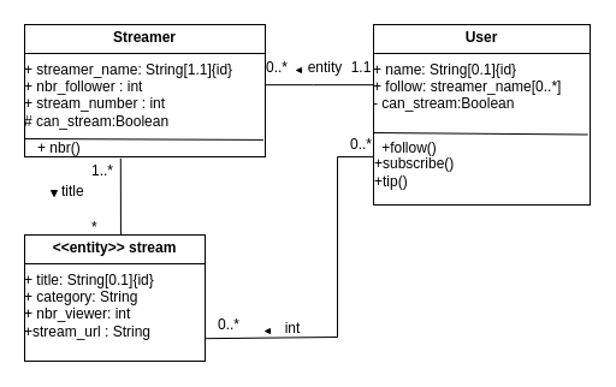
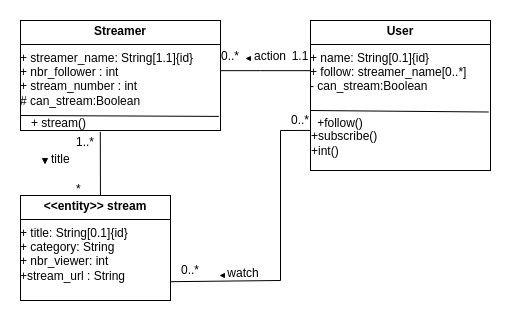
  <mxCell id="0" />
  <mxCell id="1" parent="0" />
  <mxCell id="2" value="&lt;p style=&quot;margin:0px;margin-top:4px;text-align:center;&quot;&gt;&lt;b&gt;Streamer&lt;/b&gt;&lt;/p&gt;&lt;hr size=&quot;1&quot; style=&quot;border-style:solid;&quot;&gt;&lt;div style=&quot;height:2px;&quot;&gt;+ streamer_name: String[1.1]{id}&lt;br&gt;&lt;/div&gt;&lt;div style=&quot;height:2px;&quot;&gt;&lt;br&gt;&lt;/div&gt;&lt;div style=&quot;height:2px;&quot;&gt;&lt;br&gt;&lt;/div&gt;&lt;div style=&quot;height:2px;&quot;&gt;&lt;br&gt;&lt;/div&gt;&lt;div style=&quot;height:2px;&quot;&gt;&lt;br&gt;&lt;/div&gt;&lt;div style=&quot;height:2px;&quot;&gt;&lt;br&gt;&lt;/div&gt;&lt;div style=&quot;height:2px;&quot;&gt;&lt;br&gt;&lt;/div&gt;&lt;div style=&quot;height:2px;&quot;&gt;+ nbr_follower : int&lt;br&gt;&lt;/div&gt;&lt;div style=&quot;height:2px;&quot;&gt;&lt;br&gt;&lt;/div&gt;&lt;div style=&quot;height:2px;&quot;&gt;&lt;br&gt;&lt;/div&gt;&lt;div style=&quot;height:2px;&quot;&gt;&lt;br&gt;&lt;/div&gt;&lt;div style=&quot;height:2px;&quot;&gt;&lt;br&gt;&lt;/div&gt;&lt;div style=&quot;height:2px;&quot;&gt;&lt;br&gt;&lt;/div&gt;&lt;div style=&quot;height:2px;&quot;&gt;&lt;br&gt;&lt;/div&gt;&lt;div style=&quot;height:2px;&quot;&gt;+ stream_number : int&lt;br&gt;# can_stream:Boolean&lt;/div&gt;" style="verticalAlign=top;align=left;overflow=fill;html=1;whiteSpace=wrap;" vertex="1" parent="1"><mxGeometry x="20" y="20" width="200" height="110" as="geometry" /></mxCell>
  <mxCell id="3" value="&lt;p style=&quot;margin:0px;margin-top:4px;text-align:center;&quot;&gt;&lt;b&gt;&amp;lt;&amp;lt;entity&amp;gt;&amp;gt; stream&lt;/b&gt;&lt;/p&gt;&lt;hr size=&quot;1&quot; style=&quot;border-style:solid;&quot;&gt;&lt;div style=&quot;height:2px;&quot;&gt;+ title: String[0.1]{id}&lt;br&gt;&lt;/div&gt;&lt;div style=&quot;height:2px;&quot;&gt;&lt;br&gt;&lt;/div&gt;&lt;div style=&quot;height:2px;&quot;&gt;&lt;br&gt;&lt;/div&gt;&lt;div style=&quot;height:2px;&quot;&gt;&lt;br&gt;&lt;/div&gt;&lt;div style=&quot;height:2px;&quot;&gt;&lt;br&gt;&lt;/div&gt;&lt;div style=&quot;height:2px;&quot;&gt;&lt;br&gt;&lt;/div&gt;&lt;div style=&quot;height:2px;&quot;&gt;&lt;br&gt;&lt;/div&gt;&lt;div style=&quot;height:2px;&quot;&gt;+ category: String&lt;br&gt;&lt;/div&gt;&lt;div style=&quot;height:2px;&quot;&gt;&lt;br&gt;&lt;/div&gt;&lt;div style=&quot;height:2px;&quot;&gt;&lt;br&gt;&lt;/div&gt;&lt;div style=&quot;height:2px;&quot;&gt;&lt;br&gt;&lt;/div&gt;&lt;div style=&quot;height:2px;&quot;&gt;&lt;br&gt;&lt;/div&gt;&lt;div style=&quot;height:2px;&quot;&gt;&lt;br&gt;&lt;/div&gt;&lt;div style=&quot;height:2px;&quot;&gt;&lt;br&gt;&lt;/div&gt;&lt;div style=&quot;height:2px;&quot;&gt;+ nbr_viewer: int&lt;br&gt;+stream_url : String&lt;br&gt;&lt;/div&gt;" style="verticalAlign=top;align=left;overflow=fill;html=1;whiteSpace=wrap;" vertex="1" parent="1"><mxGeometry x="20" y="195" width="150" height="105" as="geometry" /></mxCell>
  <mxCell id="4" value="" style="endArrow=none;html=1;rounded=0;entryX=0.399;entryY=1.012;entryDx=0;entryDy=0;entryPerimeter=0;exitX=0.533;exitY=0.005;exitDx=0;exitDy=0;exitPerimeter=0;" edge="1" parent="1" source="3" target="2"><mxGeometry width="50" height="50" relative="1" as="geometry"><mxPoint x="60" y="200" as="sourcePoint" /><mxPoint x="110" y="150" as="targetPoint" /></mxGeometry></mxCell>
  <mxCell id="5" value="1..*" style="text;strokeColor=none;fillColor=none;align=left;verticalAlign=top;spacingLeft=4;spacingRight=4;overflow=hidden;rotatable=0;points=[[0,0.5],[1,0.5]];portConstraint=eastwest;whiteSpace=wrap;html=1;" vertex="1" parent="1"><mxGeometry x="70" y="127.5" width="30" height="20" as="geometry" /></mxCell>
  <mxCell id="6" value="*" style="text;strokeColor=none;fillColor=none;align=left;verticalAlign=top;spacingLeft=4;spacingRight=4;overflow=hidden;rotatable=0;points=[[0,0.5],[1,0.5]];portConstraint=eastwest;whiteSpace=wrap;html=1;" vertex="1" parent="1"><mxGeometry x="70" y="175" width="30" height="20" as="geometry" /></mxCell>
  <mxCell id="7" value="title" style="text;strokeColor=none;fillColor=none;align=left;verticalAlign=top;spacingLeft=4;spacingRight=4;overflow=hidden;rotatable=0;points=[[0,0.5],[1,0.5]];portConstraint=eastwest;whiteSpace=wrap;html=1;" vertex="1" parent="1"><mxGeometry x="45" y="145" width="50" height="20" as="geometry" /></mxCell>
  <mxCell id="8" value="" style="triangle;whiteSpace=wrap;html=1;rotation=90;fillColor=#050505;" vertex="1" parent="1"><mxGeometry x="42" y="158" width="5" height="5" as="geometry" /></mxCell>
  <mxCell id="9" value="&lt;p style=&quot;margin:0px;margin-top:4px;text-align:center;&quot;&gt;&lt;b&gt;User&lt;/b&gt;&lt;/p&gt;&lt;hr size=&quot;1&quot; style=&quot;border-style:solid;&quot;&gt;&lt;div style=&quot;height:2px;&quot;&gt;+ name: String[0.1]{id}&lt;br&gt;&lt;/div&gt;&lt;div style=&quot;height:2px;&quot;&gt;&lt;br&gt;&lt;/div&gt;&lt;div style=&quot;height:2px;&quot;&gt;&lt;br&gt;&lt;/div&gt;&lt;div style=&quot;height:2px;&quot;&gt;&lt;br&gt;&lt;/div&gt;&lt;div style=&quot;height:2px;&quot;&gt;&lt;br&gt;&lt;/div&gt;&lt;div style=&quot;height:2px;&quot;&gt;&lt;br&gt;&lt;/div&gt;&lt;div style=&quot;height:2px;&quot;&gt;&lt;br&gt;&lt;/div&gt;&lt;div style=&quot;height:2px;&quot;&gt;+ follow: streamer_name[0..*]&lt;br&gt;&lt;/div&gt;&lt;div style=&quot;height:2px;&quot;&gt;&lt;br&gt;&lt;/div&gt;&lt;div style=&quot;height:2px;&quot;&gt;&lt;br&gt;&lt;/div&gt;&lt;div style=&quot;height:2px;&quot;&gt;&lt;br&gt;&lt;/div&gt;&lt;div style=&quot;height:2px;&quot;&gt;&lt;br&gt;&lt;/div&gt;&lt;div style=&quot;height:2px;&quot;&gt;&lt;br&gt;&lt;/div&gt;&lt;div style=&quot;height:2px;&quot;&gt;&lt;br&gt;&lt;/div&gt;&lt;div style=&quot;height:2px;&quot;&gt;- can_stream:Boolean&lt;br&gt;&lt;/div&gt;" style="verticalAlign=top;align=left;overflow=fill;html=1;whiteSpace=wrap;" vertex="1" parent="1"><mxGeometry x="310" y="20" width="180" height="150" as="geometry" /></mxCell>
  <mxCell id="10" value="" style="endArrow=none;html=1;rounded=0;" edge="1" parent="1"><mxGeometry width="50" height="50" relative="1" as="geometry"><mxPoint x="220" y="70.17" as="sourcePoint" /><mxPoint x="310" y="70.17" as="targetPoint" /><Array as="points"><mxPoint x="260" y="70.17" /></Array></mxGeometry></mxCell>
  <mxCell id="11" value="" style="endArrow=none;html=1;rounded=0;entryX=-0.001;entryY=0.271;entryDx=0;entryDy=0;exitX=0.997;exitY=0.821;exitDx=0;exitDy=0;exitPerimeter=0;entryPerimeter=0;" edge="1" parent="1" source="3" target="20"><mxGeometry width="50" height="50" relative="1" as="geometry"><mxPoint x="180" y="280" as="sourcePoint" /><mxPoint x="307" y="110" as="targetPoint" /><Array as="points"><mxPoint x="280" y="280" /><mxPoint x="280" y="130" /></Array></mxGeometry></mxCell>
- <mxCell id="12" value="entity" style="text;html=1;align=center;verticalAlign=middle;whiteSpace=wrap;rounded=0;" vertex="1" parent="1"><mxGeometry x="240" y="45.75" width="60" height="19.5" as="geometry" /></mxCell>
+ <mxCell id="12" value="action" style="text;html=1;align=center;verticalAlign=middle;whiteSpace=wrap;rounded=0;" vertex="1" parent="1"><mxGeometry x="240" y="45.75" width="60" height="19.5" as="geometry" /></mxCell>
  <mxCell id="13" value="0..*" style="text;html=1;align=center;verticalAlign=middle;whiteSpace=wrap;rounded=0;" vertex="1" parent="1"><mxGeometry x="210" y="40.5" width="40" height="30" as="geometry" /></mxCell>
  <mxCell id="14" value="0..*" style="text;html=1;align=center;verticalAlign=middle;whiteSpace=wrap;rounded=0;" vertex="1" parent="1"><mxGeometry x="170" y="260" width="40" height="20" as="geometry" /></mxCell>
  <mxCell id="15" value="" style="triangle;whiteSpace=wrap;html=1;rotation=-180;fillColor=#050505;" vertex="1" parent="1"><mxGeometry x="246" y="56" width="4" height="4" as="geometry" /></mxCell>
  <mxCell id="16" value="" style="triangle;whiteSpace=wrap;html=1;rotation=-180;fillColor=#050505;" vertex="1" parent="1"><mxGeometry x="220" y="273" width="4" height="4" as="geometry" /></mxCell>
- <mxCell id="17" value="int" style="text;html=1;align=center;verticalAlign=middle;whiteSpace=wrap;rounded=0;" vertex="1" parent="1"><mxGeometry x="213" y="263" width="60" height="20" as="geometry" /></mxCell>
+ <mxCell id="17" value="watch" style="text;html=1;align=center;verticalAlign=middle;whiteSpace=wrap;rounded=0;" vertex="1" parent="1"><mxGeometry x="213" y="263" width="60" height="20" as="geometry" /></mxCell>
  <mxCell id="18" value="" style="endArrow=none;html=1;rounded=0;entryX=0.99;entryY=0.61;entryDx=0;entryDy=0;entryPerimeter=0;exitX=0.75;exitY=1;exitDx=0;exitDy=0;" edge="1" parent="1" target="9"><mxGeometry width="50" height="50" relative="1" as="geometry"><mxPoint x="310" y="110" as="sourcePoint" /><mxPoint x="310" y="110" as="targetPoint" /></mxGeometry></mxCell>
  <mxCell id="19" value="&lt;div&gt;&lt;br&gt;&lt;/div&gt;&lt;div&gt;+follow()&lt;/div&gt;" style="text;html=1;align=center;verticalAlign=middle;whiteSpace=wrap;rounded=0;" vertex="1" parent="1"><mxGeometry x="310" y="100" width="60" height="30" as="geometry" /></mxCell>
- <mxCell id="20" value="&lt;div&gt;+subscribe()&lt;/div&gt;&lt;div&gt;+tip()&lt;br&gt;&lt;/div&gt;" style="text;html=1;align=left;verticalAlign=middle;rounded=0;strokeWidth=0;whiteSpace=wrap;spacing=1;" vertex="1" parent="1"><mxGeometry x="310" y="115" width="80" height="55" as="geometry" /></mxCell>
+ <mxCell id="20" value="&lt;div&gt;+subscribe()&lt;/div&gt;&lt;div&gt;+int()&lt;br&gt;&lt;/div&gt;" style="text;html=1;align=left;verticalAlign=middle;rounded=0;strokeWidth=0;whiteSpace=wrap;spacing=1;" vertex="1" parent="1"><mxGeometry x="310" y="115" width="80" height="55" as="geometry" /></mxCell>
  <mxCell id="21" value="" style="endArrow=none;html=1;rounded=0;entryX=0.992;entryY=0.872;entryDx=0;entryDy=0;entryPerimeter=0;exitX=0.75;exitY=1;exitDx=0;exitDy=0;" edge="1" parent="1" target="2"><mxGeometry width="50" height="50" relative="1" as="geometry"><mxPoint x="20" y="115" as="sourcePoint" /><mxPoint x="198" y="117" as="targetPoint" /></mxGeometry></mxCell>
- <mxCell id="22" value="+ nbr()" style="text;html=1;align=left;verticalAlign=middle;rounded=0;strokeWidth=0;whiteSpace=wrap;spacing=1;" vertex="1" parent="1"><mxGeometry x="30" y="100" width="80" height="45" as="geometry" /></mxCell>
+ <mxCell id="22" value="+ stream()" style="text;html=1;align=left;verticalAlign=middle;rounded=0;strokeWidth=0;whiteSpace=wrap;spacing=1;" vertex="1" parent="1"><mxGeometry x="30" y="100" width="80" height="45" as="geometry" /></mxCell>
  <mxCell id="23" value="1.1" style="text;html=1;align=center;verticalAlign=middle;whiteSpace=wrap;rounded=0;" vertex="1" parent="1"><mxGeometry x="280" y="40.5" width="40" height="30" as="geometry" /></mxCell>
  <mxCell id="24" value="0..*" style="text;html=1;align=center;verticalAlign=middle;whiteSpace=wrap;rounded=0;" vertex="1" parent="1"><mxGeometry x="280" y="110" width="40" height="20" as="geometry" /></mxCell>
